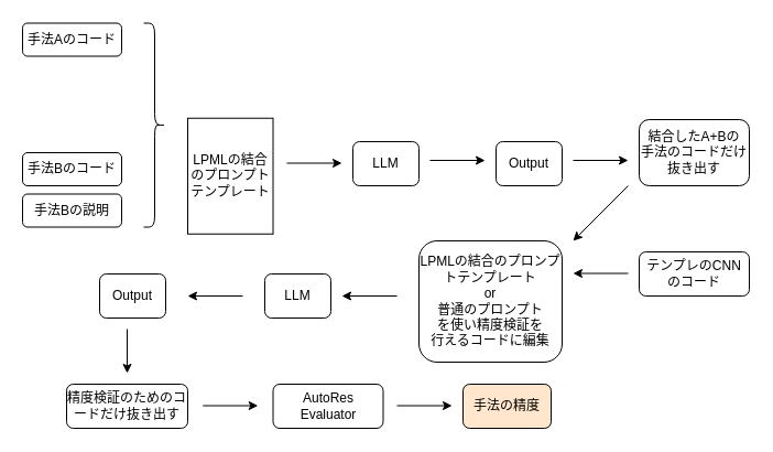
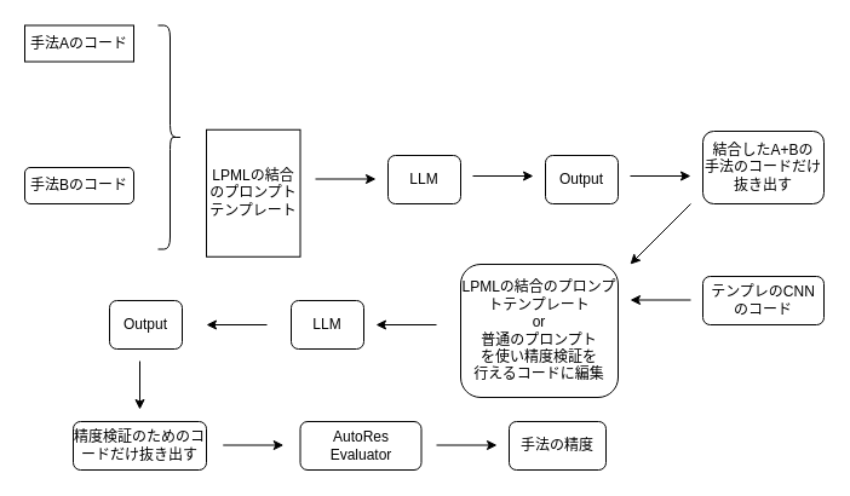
  <mxCell id="0" />
  <mxCell id="1" parent="0" />
  <mxCell id="2" value="LLM" style="rounded=1;whiteSpace=wrap;html=1;" vertex="1" parent="1"><mxGeometry x="320" y="128" width="60" height="40" as="geometry" /></mxCell>
  <mxCell id="3" value="LPMLの結合&lt;br&gt;のプロンプト&lt;br&gt;テンプレート" style="whiteSpace=wrap;html=1;aspect=fixed;" vertex="1" parent="1"><mxGeometry x="170" y="106.75" width="77.5" height="105" as="geometry" /></mxCell>
- <mxCell id="4" value="手法Aのコード" style="rounded=1;whiteSpace=wrap;html=1;" vertex="1" parent="1"><mxGeometry x="20" y="20.5" width="90" height="30" as="geometry" /></mxCell>
+ <mxCell id="4" value="手法Aのコード" style="whiteSpace=wrap;html=1;rounded=0;" vertex="1" parent="1"><mxGeometry x="20" y="20.5" width="90" height="30" as="geometry" /></mxCell>
  <mxCell id="5" value="手法Bのコード" style="rounded=1;whiteSpace=wrap;html=1;" vertex="1" parent="1"><mxGeometry x="20" y="138" width="90" height="30" as="geometry" /></mxCell>
- <mxCell id="6" value="手法Bの説明" style="rounded=1;whiteSpace=wrap;html=1;" vertex="1" parent="1"><mxGeometry x="20" y="175.5" width="90" height="30" as="geometry" /></mxCell>
  <mxCell id="7" value="" style="shape=curlyBracket;whiteSpace=wrap;html=1;rounded=1;flipH=1;labelPosition=right;verticalLabelPosition=middle;align=left;verticalAlign=middle;" vertex="1" parent="1"><mxGeometry x="130" y="20.5" width="20" height="185" as="geometry" /></mxCell>
  <mxCell id="8" value="" style="endArrow=classic;html=1;" edge="1" parent="1"><mxGeometry width="50" height="50" relative="1" as="geometry"><mxPoint x="260" y="147.5" as="sourcePoint" /><mxPoint x="310" y="147.5" as="targetPoint" /></mxGeometry></mxCell>
  <mxCell id="9" value="" style="endArrow=classic;html=1;" edge="1" parent="1"><mxGeometry width="50" height="50" relative="1" as="geometry"><mxPoint x="390" y="145" as="sourcePoint" /><mxPoint x="440" y="145" as="targetPoint" /></mxGeometry></mxCell>
  <mxCell id="10" value="Output" style="rounded=1;whiteSpace=wrap;html=1;" vertex="1" parent="1"><mxGeometry x="450" y="128" width="60" height="40" as="geometry" /></mxCell>
  <mxCell id="11" value="結合したA+Bの&lt;br&gt;手法のコードだけ抜き出す" style="rounded=1;whiteSpace=wrap;html=1;" vertex="1" parent="1"><mxGeometry x="580" y="108" width="100" height="60" as="geometry" /></mxCell>
  <mxCell id="12" value="" style="endArrow=classic;html=1;" edge="1" parent="1"><mxGeometry width="50" height="50" relative="1" as="geometry"><mxPoint x="520" y="145" as="sourcePoint" /><mxPoint x="570" y="145" as="targetPoint" /></mxGeometry></mxCell>
  <mxCell id="13" value="テンプレのCNN&lt;br&gt;のコード" style="rounded=1;whiteSpace=wrap;html=1;" vertex="1" parent="1"><mxGeometry x="580" y="228" width="100" height="40" as="geometry" /></mxCell>
  <mxCell id="14" value="LPMLの結合のプロンプトテンプレート&lt;br&gt;or&lt;br&gt;普通のプロンプト&lt;br&gt;を使い精度検証を&lt;br&gt;行えるコードに編集" style="rounded=1;whiteSpace=wrap;html=1;" vertex="1" parent="1"><mxGeometry x="380" y="218" width="130" height="110" as="geometry" /></mxCell>
  <mxCell id="15" value="" style="endArrow=classic;html=1;" edge="1" parent="1"><mxGeometry width="50" height="50" relative="1" as="geometry"><mxPoint x="570" y="168" as="sourcePoint" /><mxPoint x="520" y="218" as="targetPoint" /></mxGeometry></mxCell>
  <mxCell id="16" value="" style="endArrow=classic;html=1;" edge="1" parent="1"><mxGeometry width="50" height="50" relative="1" as="geometry"><mxPoint x="570" y="247.5" as="sourcePoint" /><mxPoint x="520" y="247.5" as="targetPoint" /></mxGeometry></mxCell>
  <mxCell id="17" value="" style="endArrow=classic;html=1;" edge="1" parent="1"><mxGeometry width="50" height="50" relative="1" as="geometry"><mxPoint x="360" y="268" as="sourcePoint" /><mxPoint x="310" y="268" as="targetPoint" /></mxGeometry></mxCell>
  <mxCell id="18" value="LLM" style="rounded=1;whiteSpace=wrap;html=1;" vertex="1" parent="1"><mxGeometry x="240" y="248" width="60" height="40" as="geometry" /></mxCell>
  <mxCell id="19" value="" style="endArrow=classic;html=1;" edge="1" parent="1"><mxGeometry width="50" height="50" relative="1" as="geometry"><mxPoint x="220" y="268" as="sourcePoint" /><mxPoint x="170" y="268" as="targetPoint" /></mxGeometry></mxCell>
  <mxCell id="20" value="Output" style="rounded=1;whiteSpace=wrap;html=1;" vertex="1" parent="1"><mxGeometry x="90" y="248" width="60" height="40" as="geometry" /></mxCell>
  <mxCell id="21" value="精度検証のためのコードだけ抜き出す" style="rounded=1;whiteSpace=wrap;html=1;" vertex="1" parent="1"><mxGeometry x="60" y="348" width="110" height="40" as="geometry" /></mxCell>
  <mxCell id="22" value="" style="endArrow=classic;html=1;" edge="1" parent="1"><mxGeometry width="50" height="50" relative="1" as="geometry"><mxPoint x="115" y="298" as="sourcePoint" /><mxPoint x="115" y="338" as="targetPoint" /></mxGeometry></mxCell>
  <mxCell id="23" value="AutoRes&lt;br&gt;Evaluator" style="rounded=1;whiteSpace=wrap;html=1;" vertex="1" parent="1"><mxGeometry x="247.5" y="348" width="100" height="40" as="geometry" /></mxCell>
  <mxCell id="24" value="" style="endArrow=classic;html=1;" edge="1" parent="1"><mxGeometry width="50" height="50" relative="1" as="geometry"><mxPoint x="183.75" y="367.5" as="sourcePoint" /><mxPoint x="233.75" y="367.5" as="targetPoint" /></mxGeometry></mxCell>
  <mxCell id="25" value="" style="endArrow=classic;html=1;" edge="1" parent="1"><mxGeometry width="50" height="50" relative="1" as="geometry"><mxPoint x="360" y="367.5" as="sourcePoint" /><mxPoint x="410" y="367.5" as="targetPoint" /></mxGeometry></mxCell>
- <mxCell id="26" value="手法の精度" style="rounded=1;whiteSpace=wrap;html=1;fillColor=#ffe6cc;" vertex="1" parent="1"><mxGeometry x="420" y="348" width="80" height="40" as="geometry" /></mxCell>
+ <mxCell id="26" value="手法の精度" style="rounded=1;whiteSpace=wrap;html=1;" vertex="1" parent="1"><mxGeometry x="420" y="348" width="80" height="40" as="geometry" /></mxCell>
